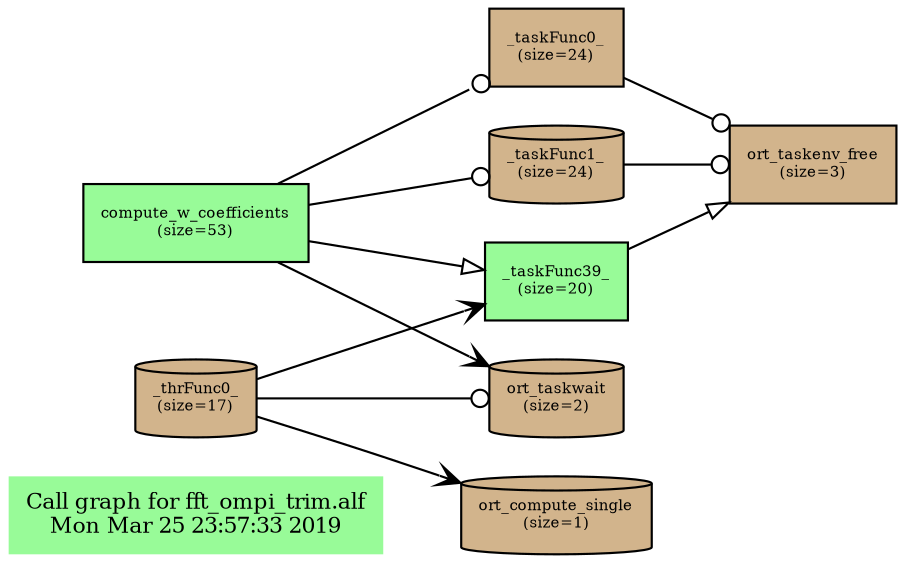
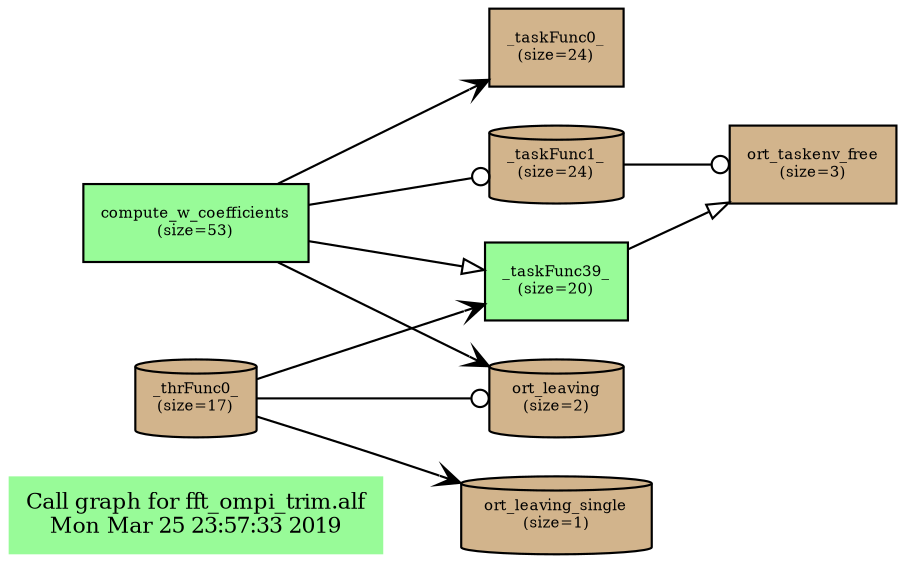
  digraph {
    rankdir=LR
    node [fillcolor=tan fontsize=7 shape=cylinder style=filled]
    edge [arrowhead=vee]
    "Call graph for fft_ompi_trim.alf\nMon Mar 25 23:57:33 2019" [fillcolor=palegreen fontsize=10 shape=plaintext]
    n2 [label="_thrFunc0_\n(size=17)"]
    n3 [fillcolor=palegreen label="_taskFunc39_\n(size=20)" shape=box]
-   n4 [label="ort_taskwait\n(size=2)"]
-   n5 [label="ort_compute_single\n(size=1)"]
+   n4 [label="ort_leaving\n(size=2)"]
+   n5 [label="ort_leaving_single\n(size=1)"]
    n6 [label="ort_taskenv_free\n(size=3)" shape=box]
    n7 [fillcolor=palegreen label="compute_w_coefficients\n(size=53)" shape=box]
    n8 [label="_taskFunc0_\n(size=24)" shape=box]
    n9 [label="_taskFunc1_\n(size=24)"]
    subgraph sub_1 {
      "Call graph for fft_ompi_trim.alf\nMon Mar 25 23:57:33 2019"
    }
    n2 -> n3
    n2 -> n4 [arrowhead=odot]
    n2 -> n5
    n3 -> n6 [arrowhead=onormal]
    n7 -> n3 [arrowhead=onormal]
    n7 -> n4
-   n7 -> n8 [arrowhead=odot]
+   n7 -> n8
    n7 -> n9 [arrowhead=odot]
-   n8 -> n6 [arrowhead=odot]
    n9 -> n6 [arrowhead=odot]
  }
